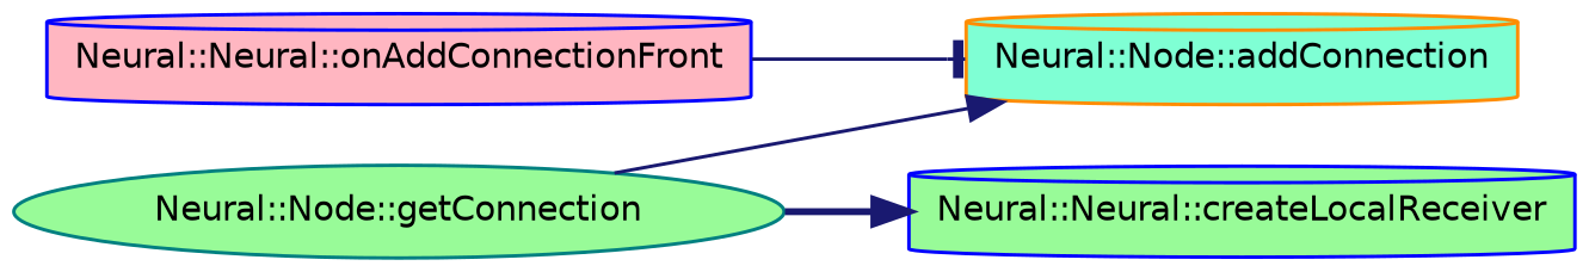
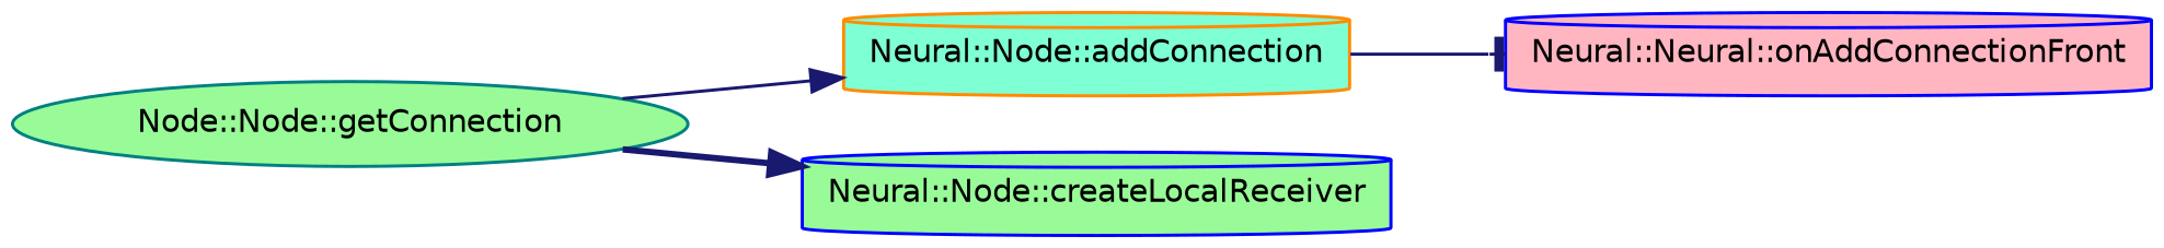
  digraph {
    rankdir=LR
    node [color=blue fillcolor=palegreen fontname=Helvetica fontsize=10 shape=cylinder style=filled]
    edge [arrowhead=normal color=midnightblue fontname=Helvetica fontsize=10 labelfontname=Helvetica labelfontsize=10 style=solid]
-   n1 [color=teal fontcolor=black height=0.2 label="Neural::Node::getConnection" shape=ellipse width=0.4]
+   n1 [color=teal fontcolor=black height=0.2 label="Node::Node::getConnection" shape=ellipse width=0.4]
    n2 [color=darkorange fillcolor=aquamarine height=0.2 label="Neural::Node::addConnection" width=0.4]
-   n3 [height=0.2 label="Neural::Neural::createLocalReceiver" width=0.4]
+   n3 [height=0.2 label="Neural::Node::createLocalReceiver" width=0.4]
    n4 [fillcolor=lightpink height=0.2 label="Neural::Neural::onAddConnectionFront" width=0.4]
    n1 -> n2
    n1 -> n3 [style=bold]
-   n4 -> n2 [arrowhead=tee]
+   n2 -> n4 [arrowhead=tee]
  }
